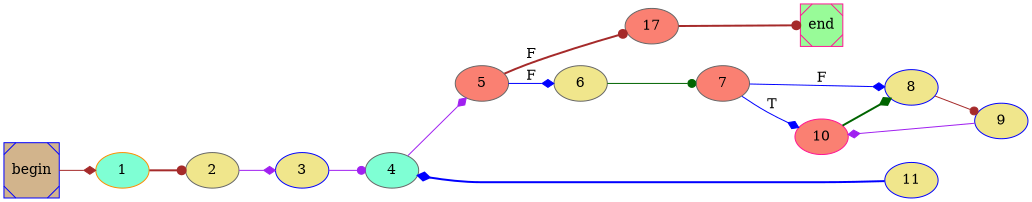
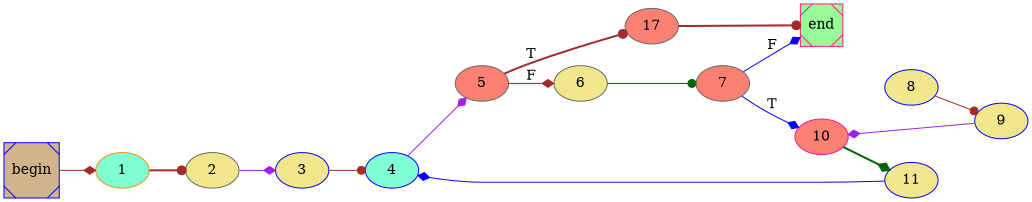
  digraph {
    rankdir=LR
    node [color=blue fillcolor=khaki style=filled]
    edge [arrowhead=diamond color=brown style=solid]
    begin [fillcolor=tan shape=Msquare]
    1 [color=darkorange fillcolor=aquamarine]
    2 [color=gray40]
    end [color=deeppink fillcolor=palegreen shape=Msquare]
    3
-   4 [color=gray40 fillcolor=aquamarine]
+   4 [fillcolor=aquamarine]
    5 [color=gray40 fillcolor=salmon]
    n8 [color=gray40 fillcolor=salmon label=17]
    6 [color=gray40]
    7 [color=gray40 fillcolor=salmon]
    10 [color=deeppink fillcolor=salmon]
    8
    11
    9
    begin -> 1
    1 -> 2 [arrowhead=dot style=bold]
    2 -> 3 [color=purple]
-   3 -> 4 [arrowhead=dot color=purple]
+   3 -> 4 [arrowhead=dot]
    4 -> 5 [color=purple]
-   5 -> n8 [arrowhead=dot label=F style=bold]
-   5 -> 6 [color=blue label=F]
+   5 -> n8 [arrowhead=dot label=T style=bold]
+   5 -> 6 [label=F]
    n8 -> end [arrowhead=dot style=bold]
    6 -> 7 [arrowhead=dot color=darkgreen]
    7 -> 10 [color=blue label=T]
-   7 -> 8 [color=blue label=F]
-   10 -> 8 [color=darkgreen style=bold]
+   7 -> end [color=blue label=F]
+   10 -> 11 [color=darkgreen style=bold]
    8 -> 9 [arrowhead=dot]
-   11 -> 4 [color=blue style=bold]
+   11 -> 4 [color=blue]
    9 -> 10 [color=purple]
  }
